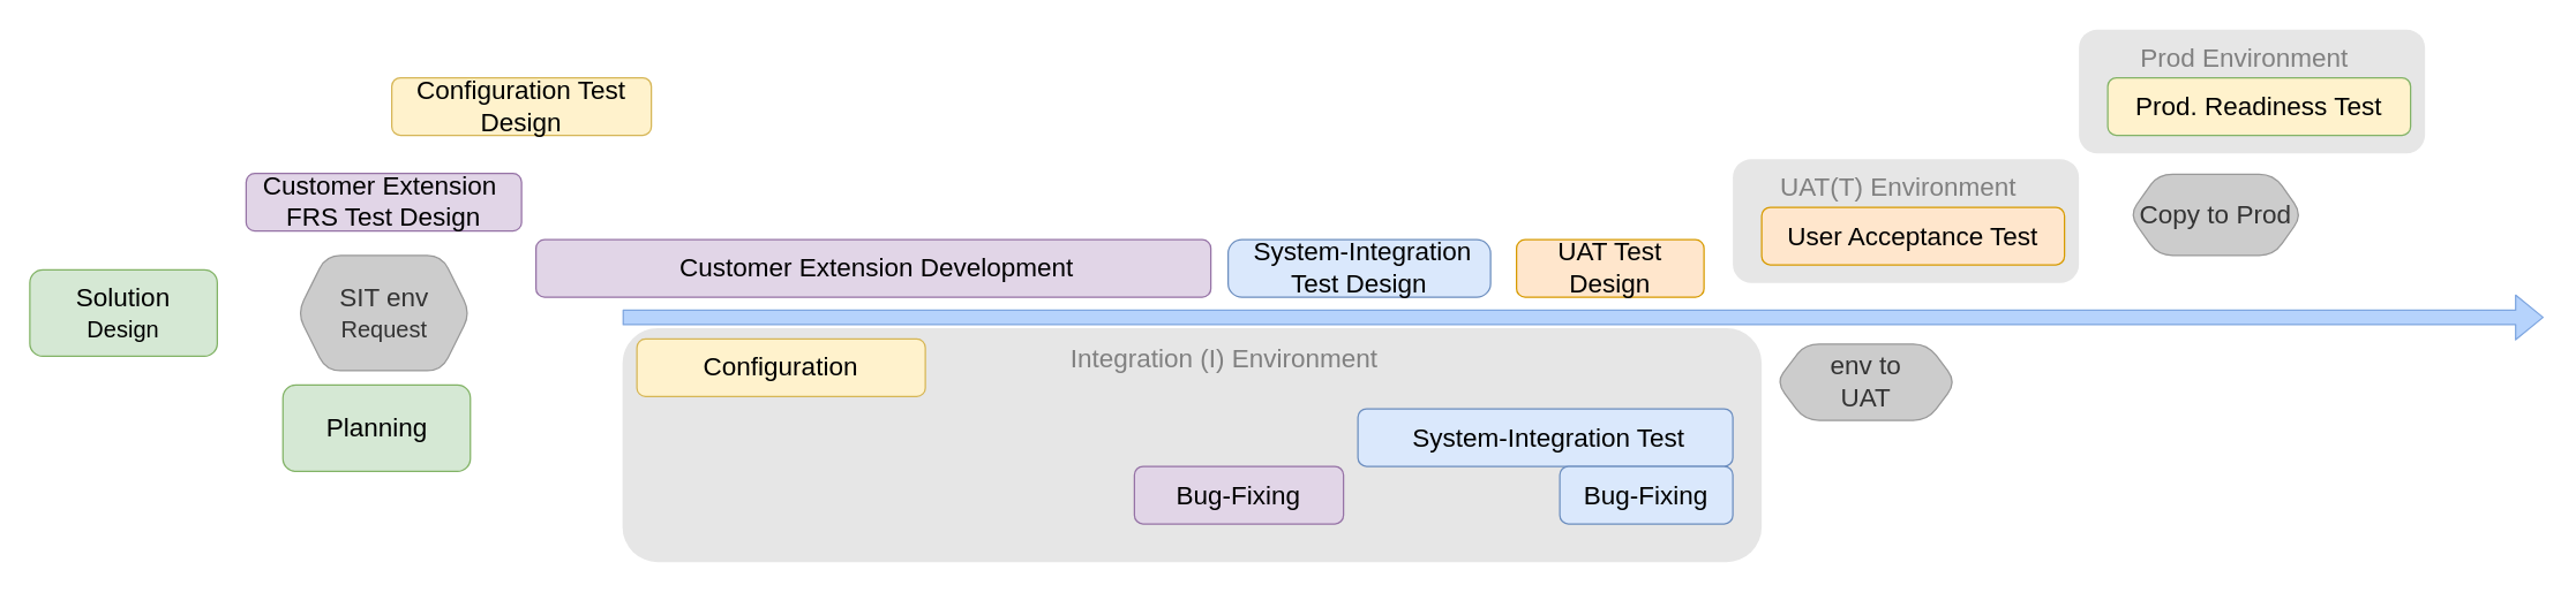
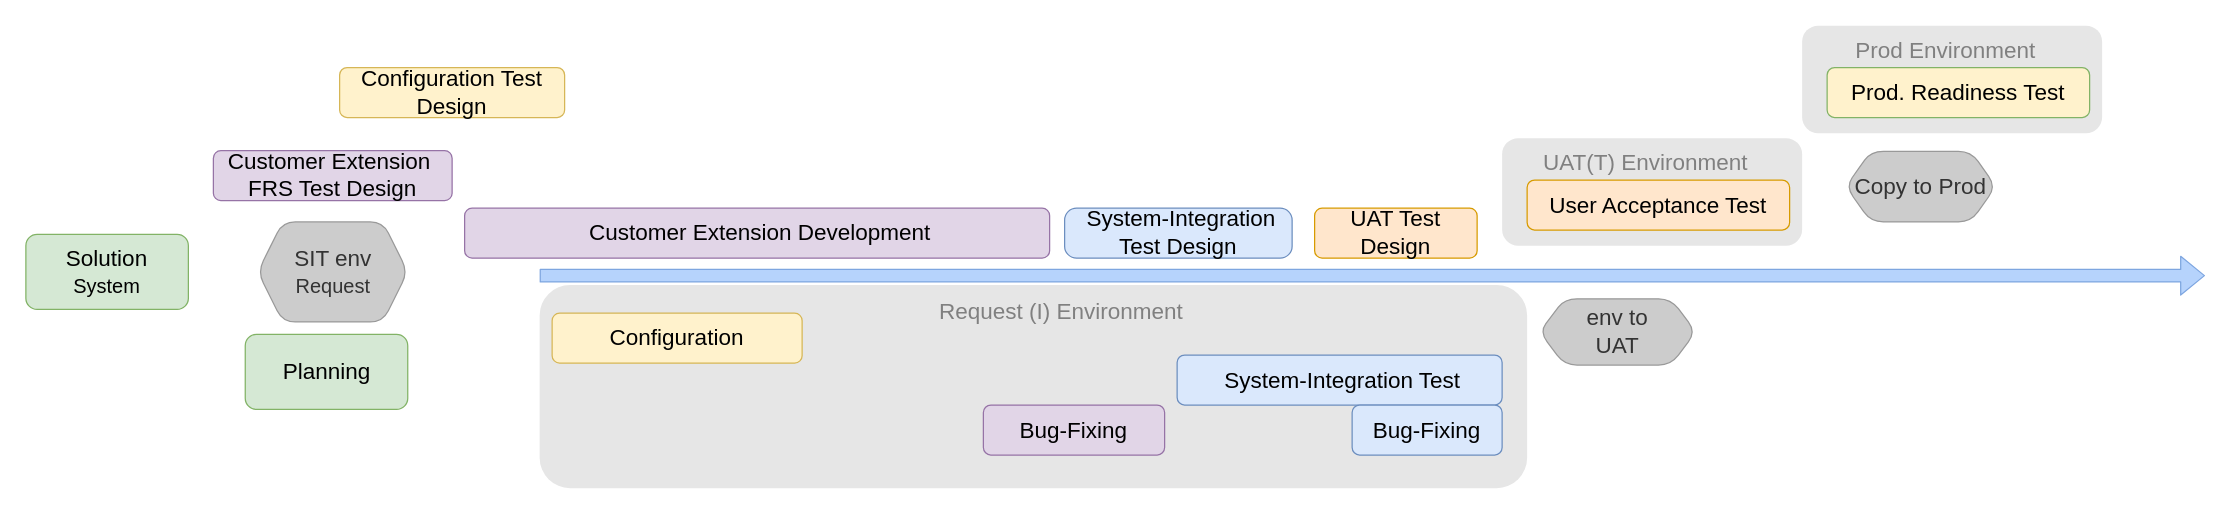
  <mxCell id="0" />
  <mxCell id="1" parent="0" />
  <mxCell id="2" value="" style="whiteSpace=wrap;html=1;rounded=1;strokeColor=none;fillColor=#E6E6E6;" parent="1" vertex="1"><mxGeometry x="1201" y="110" width="240" height="86" as="geometry" /></mxCell>
  <mxCell id="3" value="" style="whiteSpace=wrap;html=1;rounded=1;strokeColor=none;fillColor=#E6E6E6;" parent="1" vertex="1"><mxGeometry x="431" y="227.5" width="790" height="162.5" as="geometry" /></mxCell>
- <mxCell id="4" value="&lt;div&gt;&lt;font style=&quot;font-size: 18px&quot;&gt;Solution &lt;br&gt;&lt;/font&gt;&lt;/div&gt;&lt;div&gt;&lt;font size=&quot;3&quot;&gt;Design&lt;/font&gt;&lt;/div&gt;" style="rounded=1;whiteSpace=wrap;html=1;fontSize=13;fillColor=#d5e8d4;strokeColor=#82b366;fontStyle=0" parent="1" vertex="1"><mxGeometry x="20" y="187" width="130" height="60" as="geometry" /></mxCell>
- <mxCell id="5" value="&lt;font style=&quot;font-size: 18px&quot;&gt;Configuration&lt;/font&gt;" style="rounded=1;whiteSpace=wrap;html=1;fontSize=13;fillColor=#fff2cc;strokeColor=#d6b656;fontStyle=0" parent="1" vertex="1"><mxGeometry x="441" y="235" width="200" height="40" as="geometry" /></mxCell>
+ <mxCell id="4" value="&lt;div&gt;&lt;font style=&quot;font-size: 18px&quot;&gt;Solution &lt;br&gt;&lt;/font&gt;&lt;/div&gt;&lt;div&gt;&lt;font size=&quot;3&quot;&gt;System&lt;/font&gt;&lt;/div&gt;" style="rounded=1;whiteSpace=wrap;html=1;fontSize=13;fillColor=#d5e8d4;strokeColor=#82b366;fontStyle=0" parent="1" vertex="1"><mxGeometry x="20" y="187" width="130" height="60" as="geometry" /></mxCell>
+ <mxCell id="5" value="&lt;font style=&quot;font-size: 18px&quot;&gt;Configuration&lt;/font&gt;" style="rounded=1;whiteSpace=wrap;html=1;fontSize=13;fillColor=#fff2cc;strokeColor=#d6b656;fontStyle=0" parent="1" vertex="1"><mxGeometry x="441" y="250" width="200" height="40" as="geometry" /></mxCell>
  <mxCell id="6" value="&lt;font style=&quot;font-size: 18px&quot;&gt;&amp;nbsp;Customer Extension Development&lt;/font&gt;" style="rounded=1;whiteSpace=wrap;html=1;fontSize=13;fillColor=#e1d5e7;strokeColor=#9673a6;fontStyle=0" parent="1" vertex="1"><mxGeometry x="371" y="166" width="468" height="40" as="geometry" /></mxCell>
  <mxCell id="7" value="&lt;font style=&quot;font-size: 18px&quot;&gt;Customer Extension&amp;nbsp; FRS Test Design&lt;/font&gt;" style="rounded=1;whiteSpace=wrap;html=1;fontSize=13;fillColor=#e1d5e7;strokeColor=#9673a6;fontStyle=0" parent="1" vertex="1"><mxGeometry x="170" y="120" width="191" height="40" as="geometry" /></mxCell>
  <mxCell id="8" value="&lt;font style=&quot;font-size: 18px&quot;&gt;Configuration Test Design&lt;/font&gt;" style="rounded=1;whiteSpace=wrap;html=1;fontSize=13;fillColor=#fff2cc;strokeColor=#d6b656;fontStyle=0" parent="1" vertex="1"><mxGeometry x="271" y="53.5" width="180" height="40" as="geometry" /></mxCell>
  <mxCell id="9" value="&amp;nbsp;System-Integration Test Design" style="rounded=1;whiteSpace=wrap;html=1;fontSize=18;fillColor=#dae8fc;strokeColor=#6c8ebf;fontStyle=0;arcSize=24;" parent="1" vertex="1"><mxGeometry x="851" y="166" width="182" height="40" as="geometry" /></mxCell>
  <mxCell id="10" value="&lt;div style=&quot;font-size: 18px&quot;&gt;&amp;nbsp;System-Integration Test &lt;br style=&quot;font-size: 18px&quot;&gt;&lt;/div&gt;" style="rounded=1;whiteSpace=wrap;html=1;fontSize=18;fillColor=#dae8fc;strokeColor=#6c8ebf;fontStyle=0;" parent="1" vertex="1"><mxGeometry x="941" y="283.5" width="260" height="40" as="geometry" /></mxCell>
  <mxCell id="11" value="&lt;div style=&quot;font-size: 18px;&quot;&gt;&lt;font style=&quot;font-size: 18px;&quot;&gt;Bug-Fixing &lt;br style=&quot;font-size: 18px;&quot;&gt;&lt;/font&gt;&lt;/div&gt;" style="whiteSpace=wrap;html=1;rounded=1;fontSize=18;fontStyle=0;strokeColor=#9673a6;fillColor=#e1d5e7;" parent="1" vertex="1"><mxGeometry x="786" y="323.5" width="145" height="40" as="geometry" /></mxCell>
  <mxCell id="12" value="&lt;div style=&quot;font-size: 18px&quot;&gt;Bug-Fixing &lt;br style=&quot;font-size: 18px&quot;&gt;&lt;/div&gt;" style="rounded=1;whiteSpace=wrap;html=1;fontSize=18;fillColor=#dae8fc;strokeColor=#6c8ebf;fontStyle=0;" parent="1" vertex="1"><mxGeometry x="1081" y="323.5" width="120" height="40" as="geometry" /></mxCell>
  <mxCell id="13" value="UAT Test Design" style="whiteSpace=wrap;html=1;rounded=1;fontSize=18;fontStyle=0;strokeColor=#d79b00;fillColor=#ffe6cc;" parent="1" vertex="1"><mxGeometry x="1051" y="166" width="130" height="40" as="geometry" /></mxCell>
  <mxCell id="14" value="User Acceptance Test " style="whiteSpace=wrap;html=1;rounded=1;fontSize=18;fontStyle=0;strokeColor=#d79b00;fillColor=#ffe6cc;" parent="1" vertex="1"><mxGeometry x="1221" y="143.5" width="210" height="40" as="geometry" /></mxCell>
  <mxCell id="15" value="&lt;font style=&quot;font-size: 18px&quot;&gt;Planning&lt;/font&gt;" style="rounded=1;whiteSpace=wrap;html=1;fontSize=13;fillColor=#d5e8d4;strokeColor=#82b366;fontStyle=0" parent="1" vertex="1"><mxGeometry x="195.5" y="267" width="130" height="60" as="geometry" /></mxCell>
  <mxCell id="16" value="&lt;div&gt;&lt;font style=&quot;font-size: 18px&quot;&gt;SIT env &lt;br&gt;&lt;/font&gt;&lt;/div&gt;&lt;div&gt;&lt;font size=&quot;1&quot;&gt;&lt;font size=&quot;3&quot;&gt;Request&lt;/font&gt;&lt;br&gt;&lt;/font&gt;&lt;/div&gt;" style="shape=hexagon;perimeter=hexagonPerimeter2;whiteSpace=wrap;html=1;fixedSize=1;rounded=1;fontSize=13;fontStyle=0;fontColor=#333333;fillColor=#CCCCCC;strokeColor=#999999;" parent="1" vertex="1"><mxGeometry x="205.5" y="177" width="120" height="80" as="geometry" /></mxCell>
  <mxCell id="17" value="" style="shape=flexArrow;endArrow=classic;html=1;fontSize=17;fontColor=#0050A1;labelBackgroundColor=#7EA6E0;strokeColor=#7EA6E0;fillColor=#B6D3FC;" parent="1" edge="1"><mxGeometry width="50" height="50" relative="1" as="geometry"><mxPoint x="431" y="220" as="sourcePoint" /><mxPoint x="1763.353" y="220" as="targetPoint" /></mxGeometry></mxCell>
- <mxCell id="18" value="&lt;font style=&quot;font-size: 18px&quot;&gt;&amp;nbsp;Integration (I) Environment&lt;/font&gt;" style="text;html=1;strokeColor=none;fillColor=none;align=center;verticalAlign=middle;whiteSpace=wrap;rounded=0;fontColor=#808080;" parent="1" vertex="1"><mxGeometry x="721" y="238.5" width="250" height="20" as="geometry" /></mxCell>
+ <mxCell id="18" value="&lt;font style=&quot;font-size: 18px&quot;&gt;&amp;nbsp;Request (I) Environment&lt;/font&gt;" style="text;html=1;strokeColor=none;fillColor=none;align=center;verticalAlign=middle;whiteSpace=wrap;rounded=0;fontColor=#808080;" parent="1" vertex="1"><mxGeometry x="721" y="238.5" width="250" height="20" as="geometry" /></mxCell>
  <mxCell id="19" value="&lt;div style=&quot;font-size: 18px&quot;&gt;env to&lt;br&gt;&lt;/div&gt;&lt;div style=&quot;font-size: 18px&quot;&gt;UAT&lt;br style=&quot;font-size: 18px&quot;&gt;&lt;/div&gt;" style="shape=hexagon;perimeter=hexagonPerimeter2;whiteSpace=wrap;html=1;fixedSize=1;rounded=1;fontSize=18;fontStyle=0;fontColor=#333333;fillColor=#CCCCCC;strokeColor=#999999;" parent="1" vertex="1"><mxGeometry x="1231" y="238.5" width="125" height="53" as="geometry" /></mxCell>
  <mxCell id="20" value="Copy to Prod" style="shape=hexagon;perimeter=hexagonPerimeter2;whiteSpace=wrap;html=1;fixedSize=1;rounded=1;fontSize=18;fontStyle=0;fontColor=#333333;fillColor=#CCCCCC;strokeColor=#999999;" parent="1" vertex="1"><mxGeometry x="1476" y="120.5" width="120" height="56.5" as="geometry" /></mxCell>
  <mxCell id="21" value="&lt;font style=&quot;font-size: 18px&quot;&gt;UAT(T) Environment&lt;/font&gt;" style="text;html=1;strokeColor=none;fillColor=none;align=center;verticalAlign=middle;whiteSpace=wrap;rounded=0;fontColor=#808080;" parent="1" vertex="1"><mxGeometry x="1191" y="120" width="250" height="20" as="geometry" /></mxCell>
  <mxCell id="22" style="edgeStyle=orthogonalEdgeStyle;rounded=0;orthogonalLoop=1;jettySize=auto;html=1;exitX=0.5;exitY=1;exitDx=0;exitDy=0;fontSize=18;fontColor=#808080;" parent="1" source="21" target="21" edge="1"><mxGeometry relative="1" as="geometry" /></mxCell>
  <mxCell id="23" value="" style="whiteSpace=wrap;html=1;rounded=1;strokeColor=none;fillColor=#E6E6E6;" parent="1" vertex="1"><mxGeometry x="1441" y="20" width="240" height="86" as="geometry" /></mxCell>
  <mxCell id="24" value="Prod. Readiness Test " style="whiteSpace=wrap;html=1;rounded=1;fontSize=18;fontStyle=0;strokeColor=#82b366;fillColor=#fff2cc;" parent="1" vertex="1"><mxGeometry x="1461" y="53.5" width="210" height="40" as="geometry" /></mxCell>
  <mxCell id="25" value="&lt;font style=&quot;font-size: 18px&quot;&gt;Prod Environment&lt;/font&gt;" style="text;html=1;strokeColor=none;fillColor=none;align=center;verticalAlign=middle;whiteSpace=wrap;rounded=0;fontColor=#808080;" parent="1" vertex="1"><mxGeometry x="1431" y="30" width="250" height="20" as="geometry" /></mxCell>
  <mxCell id="26" style="edgeStyle=orthogonalEdgeStyle;rounded=0;orthogonalLoop=1;jettySize=auto;html=1;exitX=0.5;exitY=1;exitDx=0;exitDy=0;fontSize=18;fontColor=#808080;" parent="1" source="25" target="25" edge="1"><mxGeometry relative="1" as="geometry" /></mxCell>
